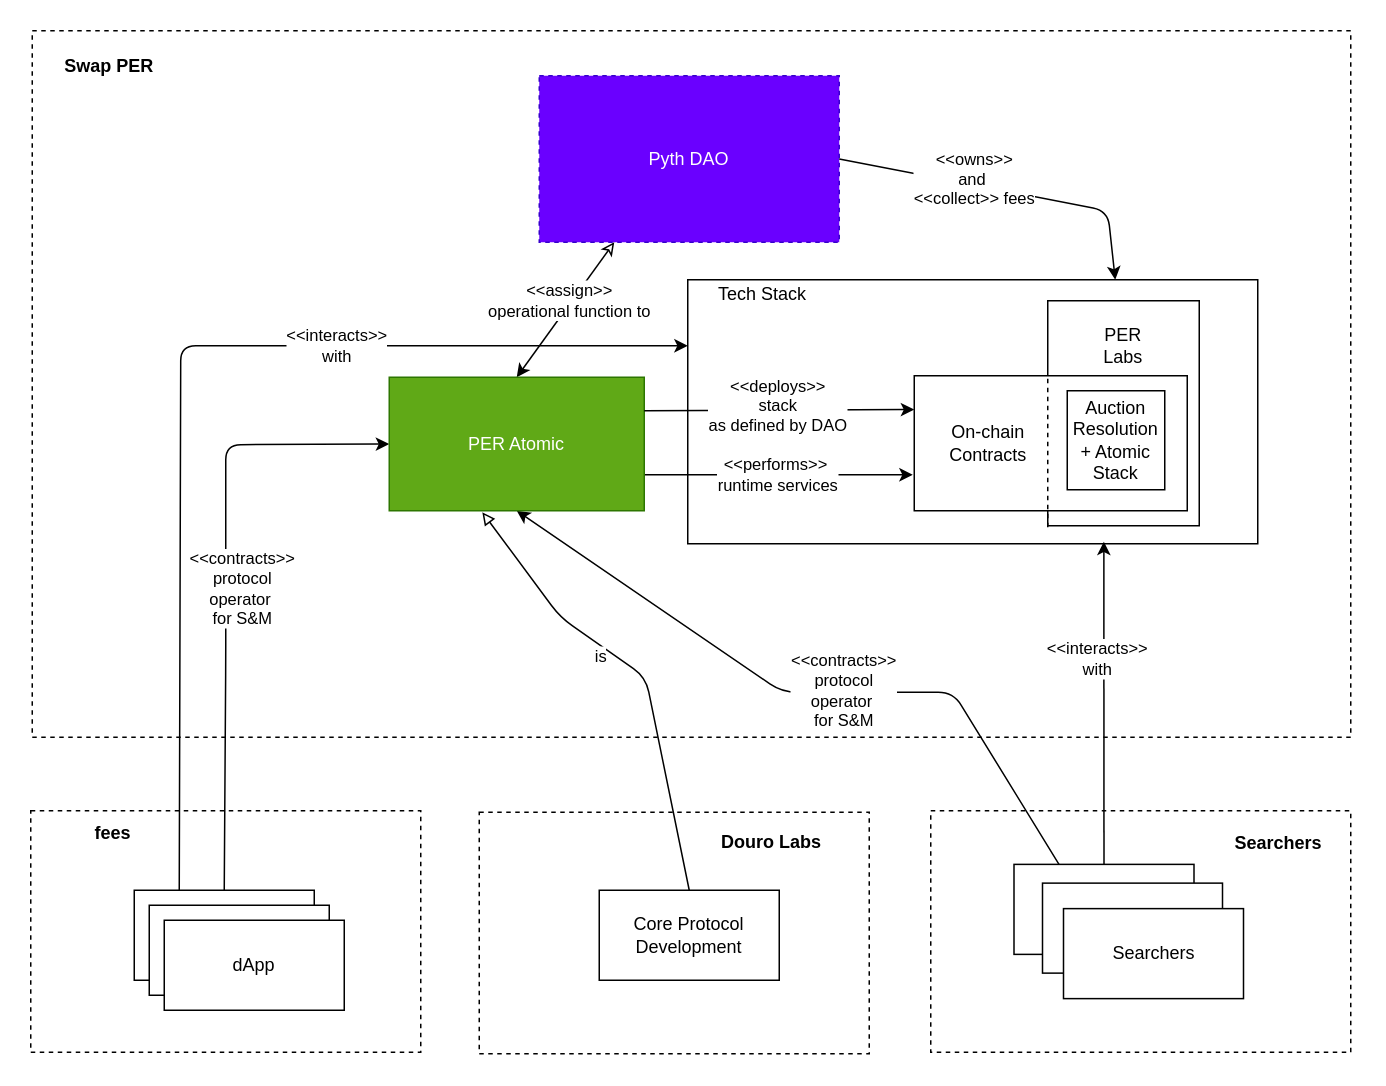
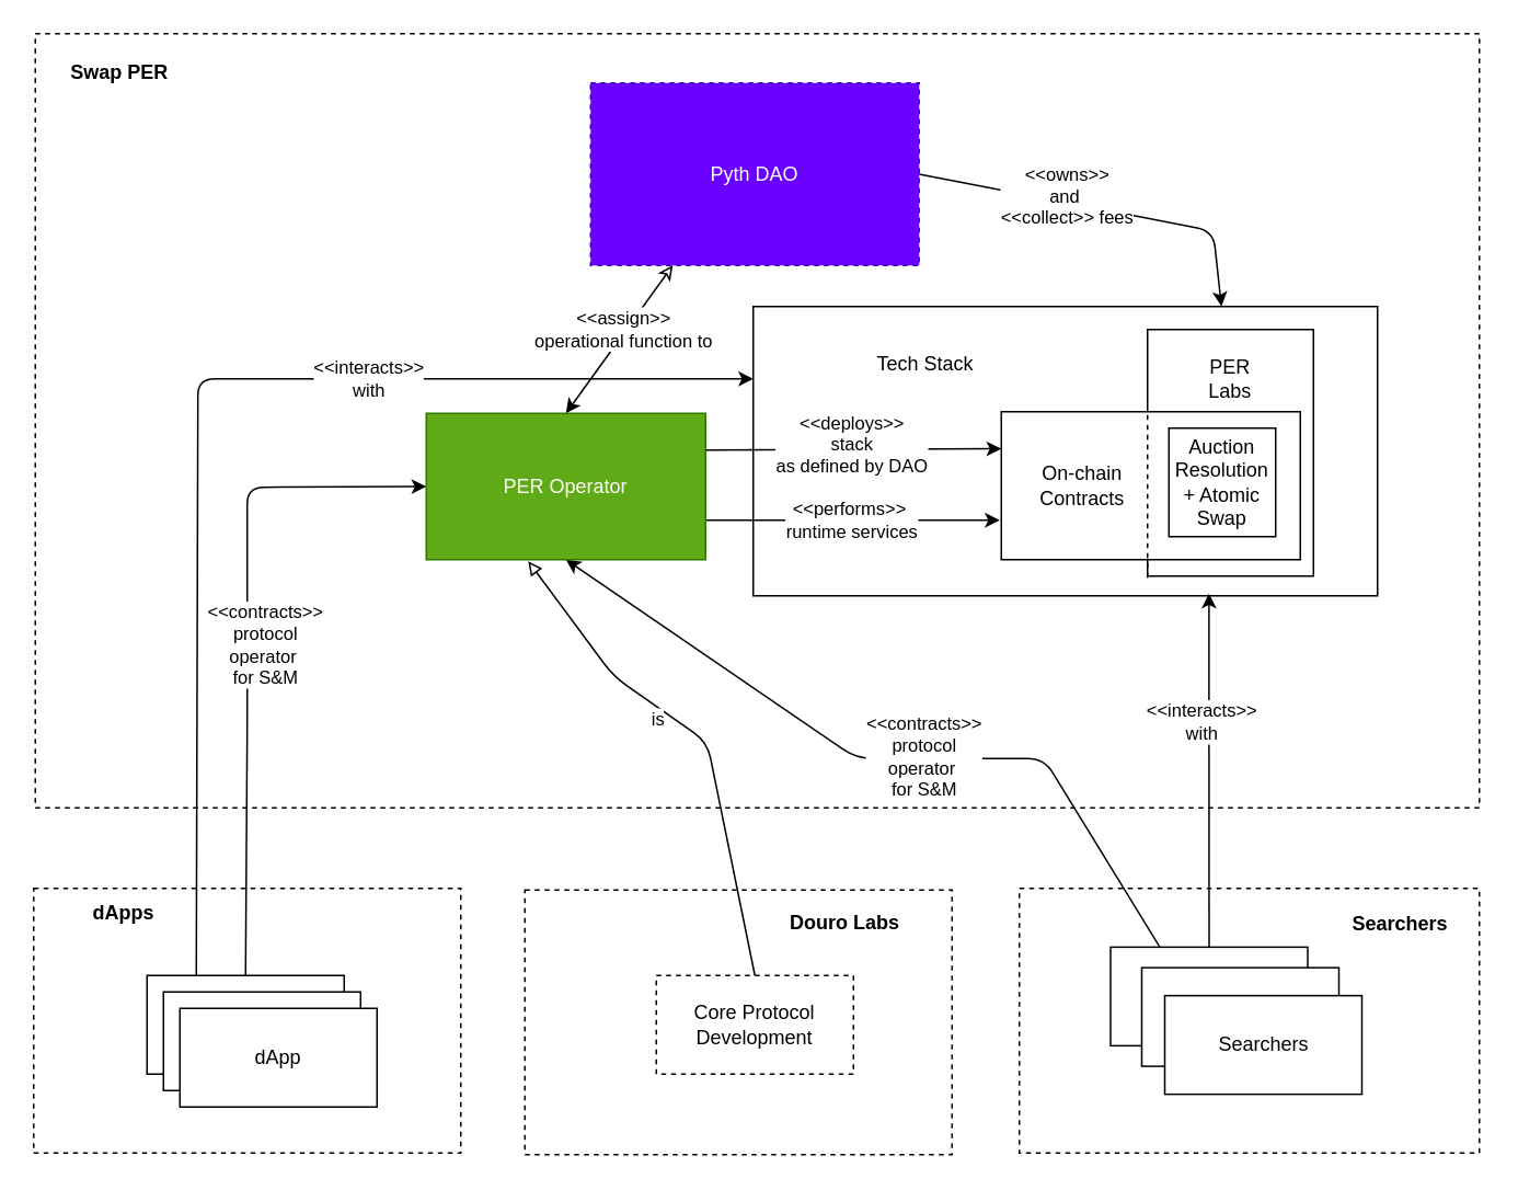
  <mxCell id="0" />
  <mxCell id="1" parent="0" />
  <mxCell id="2" value="" style="rounded=0;whiteSpace=wrap;html=1;dashed=1;" parent="1" vertex="1"><mxGeometry x="620" y="540" width="280" height="161" as="geometry" /></mxCell>
  <mxCell id="3" value="" style="rounded=0;whiteSpace=wrap;html=1;dashed=1;" parent="1" vertex="1"><mxGeometry x="21" y="20" width="879" height="471" as="geometry" /></mxCell>
  <mxCell id="4" value="" style="rounded=0;whiteSpace=wrap;html=1;labelPosition=center;verticalLabelPosition=middle;align=center;verticalAlign=middle;" parent="1" vertex="1"><mxGeometry x="458" y="186" width="380" height="176" as="geometry" /></mxCell>
  <mxCell id="5" value="" style="rounded=0;whiteSpace=wrap;html=1;" parent="1" vertex="1"><mxGeometry x="698" y="200" width="101" height="150" as="geometry" /></mxCell>
  <mxCell id="6" value="" style="rounded=0;whiteSpace=wrap;html=1;dashed=1;" parent="1" vertex="1"><mxGeometry x="20" y="540" width="260" height="161" as="geometry" /></mxCell>
  <mxCell id="7" value="Searchers" style="rounded=0;whiteSpace=wrap;html=1;" parent="1" vertex="1"><mxGeometry x="675.5" y="575.75" width="120" height="60" as="geometry" /></mxCell>
  <mxCell id="8" value="dApp" style="rounded=0;whiteSpace=wrap;html=1;" parent="1" vertex="1"><mxGeometry x="89" y="593" width="120" height="60" as="geometry" /></mxCell>
  <mxCell id="9" value="Pyth DAO" style="rounded=0;whiteSpace=wrap;html=1;fillColor=#6a00ff;fontColor=#ffffff;strokeColor=#3700CC;dashed=1;" parent="1" vertex="1"><mxGeometry x="359" y="50" width="200" height="111" as="geometry" /></mxCell>
  <mxCell id="10" value="&amp;lt;&amp;lt;contracts&amp;gt;&amp;gt; &lt;br&gt;&lt;div&gt;protocol&lt;br&gt;&lt;/div&gt;&lt;div&gt;operator&amp;nbsp;&lt;/div&gt;&lt;div&gt;for S&amp;amp;M&lt;/div&gt;" style="endArrow=classic;html=1;entryX=0;entryY=0.5;entryDx=0;entryDy=0;exitX=0.5;exitY=0;exitDx=0;exitDy=0;endFill=1;startArrow=none;startFill=0;" parent="1" source="8" target="25" edge="1"><mxGeometry x="-0.009" y="-11" width="50" height="50" relative="1" as="geometry"><mxPoint x="410" y="404" as="sourcePoint" /><mxPoint x="460" y="354" as="targetPoint" /><Array as="points"><mxPoint x="150" y="440" /><mxPoint x="150" y="296" /></Array><mxPoint as="offset" /></mxGeometry></mxCell>
  <mxCell id="11" value="&amp;lt;&amp;lt;assign&amp;gt;&amp;gt;&lt;br&gt;operational function to" style="endArrow=classic;html=1;entryX=0.25;entryY=1;entryDx=0;entryDy=0;exitX=0.5;exitY=0;exitDx=0;exitDy=0;strokeWidth=1;startArrow=classic;startFill=1;endFill=0;" parent="1" source="25" target="9" edge="1"><mxGeometry x="0.124" y="1" width="50" height="50" relative="1" as="geometry"><mxPoint x="378" y="250" as="sourcePoint" /><mxPoint x="488" y="119" as="targetPoint" /><Array as="points" /><mxPoint as="offset" /></mxGeometry></mxCell>
- <mxCell id="12" value="fees" style="text;html=1;strokeColor=none;fillColor=none;align=center;verticalAlign=middle;whiteSpace=wrap;rounded=0;dashed=1;dashPattern=1 1;fontStyle=1" parent="1" vertex="1"><mxGeometry x="20" y="540" width="110" height="30" as="geometry" /></mxCell>
+ <mxCell id="12" value="dApps" style="text;html=1;strokeColor=none;fillColor=none;align=center;verticalAlign=middle;whiteSpace=wrap;rounded=0;dashed=1;dashPattern=1 1;fontStyle=1" parent="1" vertex="1"><mxGeometry x="20" y="540" width="110" height="30" as="geometry" /></mxCell>
  <mxCell id="13" value="&amp;lt;&amp;lt;interacts&amp;gt;&amp;gt;&lt;br&gt;with" style="endArrow=none;html=1;exitX=0.73;exitY=0.992;exitDx=0;exitDy=0;exitPerimeter=0;startArrow=classic;startFill=1;" parent="1" source="4" target="7" edge="1"><mxGeometry x="-0.265" y="-4" width="50" height="50" relative="1" as="geometry"><mxPoint x="736" y="370" as="sourcePoint" /><mxPoint x="340" y="709" as="targetPoint" /><Array as="points" /><mxPoint y="-1" as="offset" /></mxGeometry></mxCell>
  <mxCell id="14" value="&amp;lt;&amp;lt;contracts&amp;gt;&amp;gt;&lt;br&gt;&lt;div&gt;protocol&lt;br&gt;&lt;/div&gt;&lt;div&gt;operator&amp;nbsp;&lt;/div&gt;&lt;div&gt;for S&amp;amp;M&lt;/div&gt;" style="endArrow=classic;html=1;exitX=0.25;exitY=0;exitDx=0;exitDy=0;entryX=0.5;entryY=1;entryDx=0;entryDy=0;endFill=1;startArrow=none;startFill=0;" parent="1" source="7" target="25" edge="1"><mxGeometry x="-0.102" y="-1" width="50" height="50" relative="1" as="geometry"><mxPoint x="470" y="269" as="sourcePoint" /><mxPoint x="550" y="154" as="targetPoint" /><Array as="points"><mxPoint x="635" y="461" /><mxPoint x="521" y="461" /></Array><mxPoint as="offset" /></mxGeometry></mxCell>
  <mxCell id="15" value="&lt;div&gt;&amp;lt;&amp;lt;owns&amp;gt;&amp;gt;&lt;br&gt;and&amp;nbsp;&lt;/div&gt;&lt;div&gt;&amp;lt;&amp;lt;collect&amp;gt;&amp;gt; fees&lt;/div&gt;" style="endArrow=none;html=1;entryX=1;entryY=0.5;entryDx=0;entryDy=0;endFill=0;exitX=0.75;exitY=0;exitDx=0;exitDy=0;startArrow=classic;startFill=1;" parent="1" source="4" target="9" edge="1"><mxGeometry x="0.21" y="-4" width="50" height="50" relative="1" as="geometry"><mxPoint x="748" y="180" as="sourcePoint" /><mxPoint x="668" y="159" as="targetPoint" /><Array as="points"><mxPoint x="738" y="140" /></Array><mxPoint as="offset" /></mxGeometry></mxCell>
  <mxCell id="16" value="Swap PER" style="text;html=1;strokeColor=none;fillColor=none;align=center;verticalAlign=middle;whiteSpace=wrap;rounded=0;dashed=1;fontStyle=1" parent="1" vertex="1"><mxGeometry x="20" y="20" width="105" height="47" as="geometry" /></mxCell>
  <mxCell id="17" value="&lt;div&gt;Searchers&lt;/div&gt;" style="text;html=1;strokeColor=none;fillColor=none;align=center;verticalAlign=middle;whiteSpace=wrap;rounded=0;dashed=1;dashPattern=1 1;fontStyle=1" parent="1" vertex="1"><mxGeometry x="802" y="541" width="100" height="41" as="geometry" /></mxCell>
- <mxCell id="18" value="Tech Stack" style="text;html=1;strokeColor=none;fillColor=none;align=center;verticalAlign=middle;whiteSpace=wrap;rounded=0;" parent="1" vertex="1"><mxGeometry x="473" y="186" width="70" height="20" as="geometry" /></mxCell>
+ <mxCell id="18" value="Tech Stack" style="text;html=1;strokeColor=none;fillColor=none;align=center;verticalAlign=middle;whiteSpace=wrap;rounded=0;" parent="1" vertex="1"><mxGeometry x="528" y="211" width="70" height="20" as="geometry" /></mxCell>
  <mxCell id="19" value="PER Labs" style="text;html=1;strokeColor=none;fillColor=none;align=center;verticalAlign=middle;whiteSpace=wrap;rounded=0;" parent="1" vertex="1"><mxGeometry x="728" y="220" width="41" height="20" as="geometry" /></mxCell>
  <mxCell id="20" value="" style="rounded=0;whiteSpace=wrap;html=1;" parent="1" vertex="1"><mxGeometry x="609" y="250" width="182" height="90" as="geometry" /></mxCell>
  <mxCell id="21" value="Searchers" style="rounded=0;whiteSpace=wrap;html=1;" parent="1" vertex="1"><mxGeometry x="694.5" y="588.25" width="120" height="60" as="geometry" /></mxCell>
  <mxCell id="22" value="On-chain Contracts" style="text;html=1;strokeColor=none;fillColor=none;align=center;verticalAlign=middle;whiteSpace=wrap;rounded=0;" parent="1" vertex="1"><mxGeometry x="629" y="285" width="59" height="20" as="geometry" /></mxCell>
- <mxCell id="23" value="Auction Resolution + Atomic Stack" style="rounded=0;whiteSpace=wrap;html=1;" parent="1" vertex="1"><mxGeometry x="711" y="260" width="65" height="66" as="geometry" /></mxCell>
+ <mxCell id="23" value="Auction Resolution + Atomic Swap" style="rounded=0;whiteSpace=wrap;html=1;" parent="1" vertex="1"><mxGeometry x="711" y="260" width="65" height="66" as="geometry" /></mxCell>
  <mxCell id="24" value="&lt;div&gt;&amp;lt;&amp;lt;performs&amp;gt;&amp;gt;&amp;nbsp;&lt;/div&gt;&lt;div&gt;runtime services&lt;/div&gt;" style="endArrow=classic;html=1;endFill=1;" parent="1" edge="1"><mxGeometry x="-0.006" width="50" height="50" relative="1" as="geometry"><mxPoint x="429" y="316" as="sourcePoint" /><mxPoint x="608" y="316" as="targetPoint" /><Array as="points" /><mxPoint as="offset" /></mxGeometry></mxCell>
- <mxCell id="25" value="PER Atomic" style="rounded=0;whiteSpace=wrap;html=1;fillColor=#60a917;strokeColor=#2D7600;fontColor=#ffffff;" parent="1" vertex="1"><mxGeometry x="259" y="251" width="170" height="89" as="geometry" /></mxCell>
+ <mxCell id="25" value="PER Operator" style="rounded=0;whiteSpace=wrap;html=1;fillColor=#60a917;strokeColor=#2D7600;fontColor=#ffffff;" parent="1" vertex="1"><mxGeometry x="259" y="251" width="170" height="89" as="geometry" /></mxCell>
  <mxCell id="26" value="" style="endArrow=none;dashed=1;html=1;" parent="1" edge="1"><mxGeometry width="50" height="50" relative="1" as="geometry"><mxPoint x="698" y="351" as="sourcePoint" /><mxPoint x="698" y="250" as="targetPoint" /></mxGeometry></mxCell>
  <mxCell id="27" value="&amp;lt;&amp;lt;deploys&amp;gt;&amp;gt;&lt;br&gt;stack&lt;br&gt;as defined by DAO" style="endArrow=classic;html=1;entryX=0;entryY=0.25;entryDx=0;entryDy=0;strokeWidth=1;startArrow=none;startFill=0;endFill=1;exitX=1;exitY=0.25;exitDx=0;exitDy=0;" parent="1" source="25" target="20" edge="1"><mxGeometry x="-0.011" y="3" width="50" height="50" relative="1" as="geometry"><mxPoint x="431" y="288" as="sourcePoint" /><mxPoint x="498" y="141" as="targetPoint" /><Array as="points" /><mxPoint as="offset" /></mxGeometry></mxCell>
  <mxCell id="28" value="" style="rounded=0;whiteSpace=wrap;html=1;dashed=1;fillColor=default;" parent="1" vertex="1"><mxGeometry x="319" y="541" width="260" height="161" as="geometry" /></mxCell>
  <mxCell id="29" value="&amp;lt;&amp;lt;interacts&amp;gt;&amp;gt;&lt;br&gt;with" style="endArrow=classic;html=1;endFill=1;startArrow=none;startFill=0;exitX=0.25;exitY=0;exitDx=0;exitDy=0;entryX=0;entryY=0.25;entryDx=0;entryDy=0;" parent="1" source="8" target="4" edge="1"><mxGeometry x="0.331" width="50" height="50" relative="1" as="geometry"><mxPoint x="61" y="415" as="sourcePoint" /><mxPoint x="185" y="133" as="targetPoint" /><Array as="points"><mxPoint x="120" y="230" /></Array><mxPoint as="offset" /></mxGeometry></mxCell>
  <mxCell id="30" value="Searchers" style="rounded=0;whiteSpace=wrap;html=1;" parent="1" vertex="1"><mxGeometry x="708.5" y="605.25" width="120" height="60" as="geometry" /></mxCell>
  <mxCell id="31" value="dApp" style="rounded=0;whiteSpace=wrap;html=1;" parent="1" vertex="1"><mxGeometry x="99" y="603" width="120" height="60" as="geometry" /></mxCell>
  <mxCell id="32" value="dApp" style="rounded=0;whiteSpace=wrap;html=1;" parent="1" vertex="1"><mxGeometry x="109" y="613" width="120" height="60" as="geometry" /></mxCell>
  <mxCell id="33" value="Douro Labs" style="text;html=1;strokeColor=none;fillColor=none;align=center;verticalAlign=middle;whiteSpace=wrap;rounded=0;dashed=1;dashPattern=1 1;fontStyle=1" parent="1" vertex="1"><mxGeometry x="459" y="546" width="110" height="30" as="geometry" /></mxCell>
- <mxCell id="34" value="Core Protocol&lt;br&gt;Development" style="rounded=0;whiteSpace=wrap;html=1;" parent="1" vertex="1"><mxGeometry x="399" y="593" width="120" height="60" as="geometry" /></mxCell>
+ <mxCell id="34" value="Core Protocol&lt;br&gt;Development" style="rounded=0;whiteSpace=wrap;html=1;dashed=1;" parent="1" vertex="1"><mxGeometry x="399" y="593" width="120" height="60" as="geometry" /></mxCell>
  <mxCell id="35" value="is" style="endArrow=block;html=1;entryX=0.365;entryY=1.011;entryDx=0;entryDy=0;entryPerimeter=0;endFill=0;startArrow=none;startFill=0;exitX=0.5;exitY=0;exitDx=0;exitDy=0;" parent="1" source="34" target="25" edge="1"><mxGeometry x="0.181" y="6" width="50" height="50" relative="1" as="geometry"><mxPoint x="430" y="520" as="sourcePoint" /><mxPoint x="445" y="330" as="targetPoint" /><mxPoint x="1" as="offset" /><Array as="points"><mxPoint x="430" y="451" /><mxPoint x="373" y="411" /></Array></mxGeometry></mxCell>
